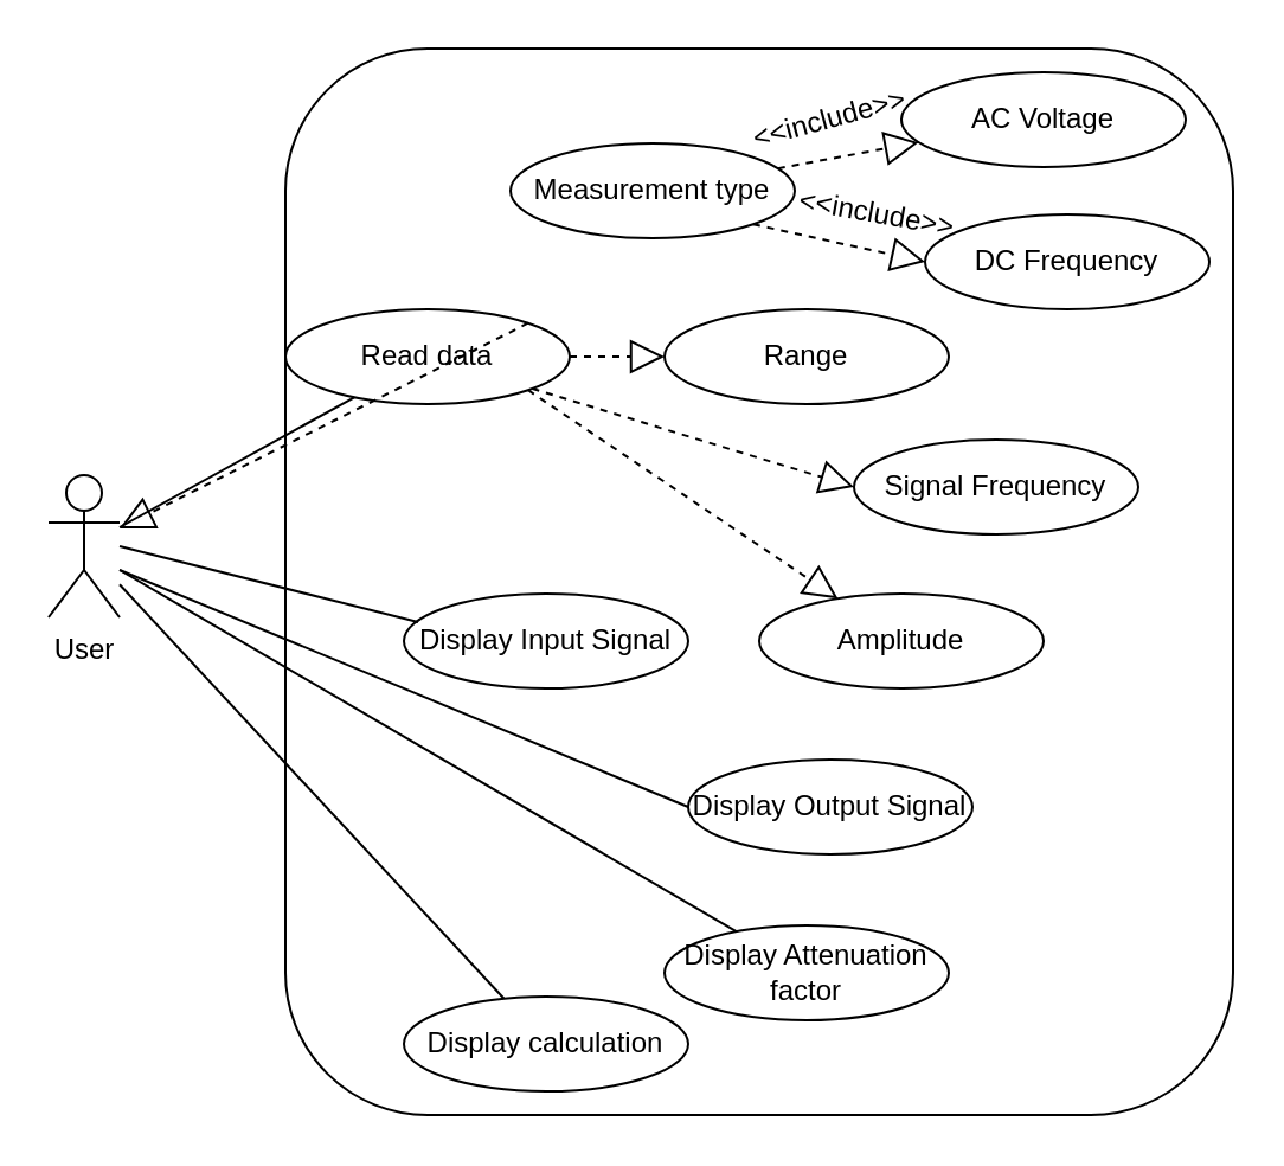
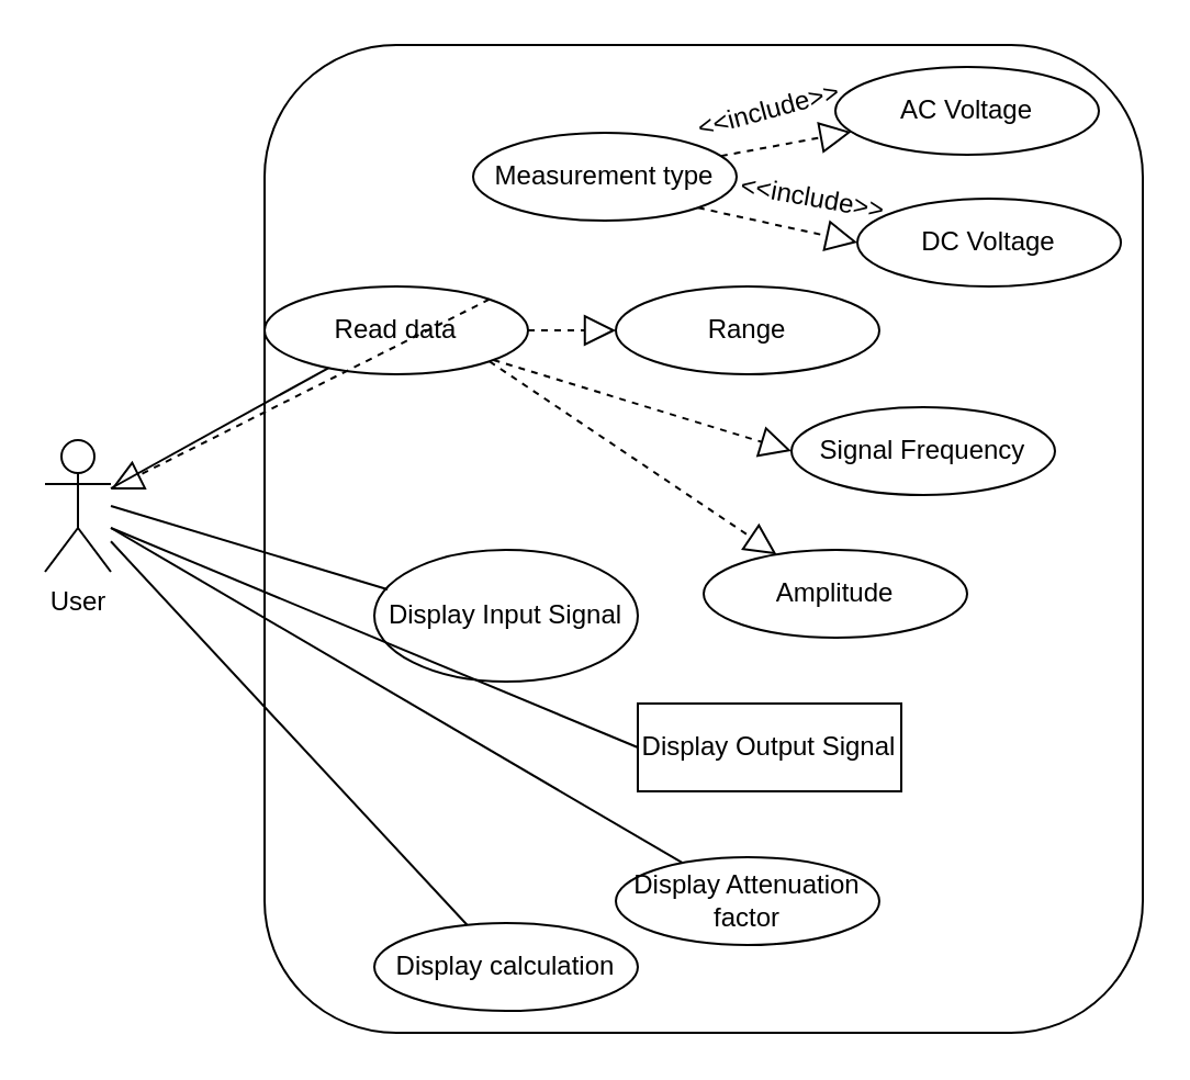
  <mxCell id="0" />
  <mxCell id="1" parent="0" />
  <mxCell id="2" value="" style="rounded=1;whiteSpace=wrap;html=1;" parent="1" vertex="1"><mxGeometry x="120" y="20" width="400" height="450" as="geometry" /></mxCell>
  <mxCell id="3" value="Read data" style="ellipse;whiteSpace=wrap;html=1;" parent="1" vertex="1"><mxGeometry x="120" y="130" width="120" height="40" as="geometry" /></mxCell>
  <mxCell id="4" value="Measurement type" style="ellipse;whiteSpace=wrap;html=1;" parent="1" vertex="1"><mxGeometry x="215" y="60" width="120" height="40" as="geometry" /></mxCell>
  <mxCell id="5" value="AC Voltage" style="ellipse;whiteSpace=wrap;html=1;" parent="1" vertex="1"><mxGeometry x="380" y="30" width="120" height="40" as="geometry" /></mxCell>
  <mxCell id="6" value="User" style="shape=umlActor;verticalLabelPosition=bottom;verticalAlign=top;html=1;outlineConnect=0;" parent="1" vertex="1"><mxGeometry x="20" y="200" width="30" height="60" as="geometry" /></mxCell>
- <mxCell id="7" value="DC Frequency" style="ellipse;whiteSpace=wrap;html=1;" parent="1" vertex="1"><mxGeometry x="390" y="90" width="120" height="40" as="geometry" /></mxCell>
+ <mxCell id="7" value="DC Voltage" style="ellipse;whiteSpace=wrap;html=1;" parent="1" vertex="1"><mxGeometry x="390" y="90" width="120" height="40" as="geometry" /></mxCell>
  <mxCell id="8" value="Range" style="ellipse;whiteSpace=wrap;html=1;" parent="1" vertex="1"><mxGeometry x="280" y="130" width="120" height="40" as="geometry" /></mxCell>
  <mxCell id="9" value="Signal Frequency" style="ellipse;whiteSpace=wrap;html=1;" parent="1" vertex="1"><mxGeometry x="360" y="185" width="120" height="40" as="geometry" /></mxCell>
  <mxCell id="10" value="Amplitude" style="ellipse;whiteSpace=wrap;html=1;" parent="1" vertex="1"><mxGeometry x="320" y="250" width="120" height="40" as="geometry" /></mxCell>
- <mxCell id="11" value="Display Input Signal" style="ellipse;whiteSpace=wrap;html=1;" parent="1" vertex="1"><mxGeometry x="170" y="250" width="120" height="40" as="geometry" /></mxCell>
- <mxCell id="12" value="Display Output Signal" style="ellipse;whiteSpace=wrap;html=1;" parent="1" vertex="1"><mxGeometry x="290" y="320" width="120" height="40" as="geometry" /></mxCell>
+ <mxCell id="11" value="Display Input Signal" style="ellipse;whiteSpace=wrap;html=1;" parent="1" vertex="1"><mxGeometry x="170" y="250" width="120" height="60" as="geometry" /></mxCell>
+ <mxCell id="12" value="Display Output Signal" style="whiteSpace=wrap;html=1;rounded=0;" parent="1" vertex="1"><mxGeometry x="290" y="320" width="120" height="40" as="geometry" /></mxCell>
  <mxCell id="13" value="Display Attenuation factor" style="ellipse;whiteSpace=wrap;html=1;" parent="1" vertex="1"><mxGeometry x="280" y="390" width="120" height="40" as="geometry" /></mxCell>
  <mxCell id="14" value="Display calculation" style="ellipse;whiteSpace=wrap;html=1;" parent="1" vertex="1"><mxGeometry x="170" y="420" width="120" height="40" as="geometry" /></mxCell>
  <mxCell id="15" value="" style="endArrow=none;html=1;entryX=0.05;entryY=0.3;entryDx=0;entryDy=0;entryPerimeter=0;" parent="1" target="11" edge="1"><mxGeometry width="50" height="50" relative="1" as="geometry"><mxPoint x="50" y="230" as="sourcePoint" /><mxPoint x="360" y="200" as="targetPoint" /></mxGeometry></mxCell>
  <mxCell id="16" value="" style="endArrow=none;html=1;" parent="1" target="3" edge="1"><mxGeometry width="50" height="50" relative="1" as="geometry"><mxPoint x="50" y="222" as="sourcePoint" /><mxPoint x="360" y="200" as="targetPoint" /></mxGeometry></mxCell>
  <mxCell id="17" value="" style="endArrow=none;html=1;entryX=0;entryY=0.5;entryDx=0;entryDy=0;" parent="1" target="12" edge="1"><mxGeometry width="50" height="50" relative="1" as="geometry"><mxPoint x="50" y="240" as="sourcePoint" /><mxPoint x="360" y="200" as="targetPoint" /></mxGeometry></mxCell>
  <mxCell id="18" value="" style="endArrow=none;html=1;" parent="1" source="6" target="14" edge="1"><mxGeometry width="50" height="50" relative="1" as="geometry"><mxPoint x="310" y="250" as="sourcePoint" /><mxPoint x="360" y="200" as="targetPoint" /></mxGeometry></mxCell>
  <mxCell id="19" value="" style="endArrow=none;html=1;" parent="1" target="13" edge="1"><mxGeometry width="50" height="50" relative="1" as="geometry"><mxPoint x="50" y="240" as="sourcePoint" /><mxPoint x="360" y="200" as="targetPoint" /></mxGeometry></mxCell>
  <mxCell id="20" value="" style="endArrow=block;dashed=1;endFill=0;endSize=12;html=1;exitX=1;exitY=0;exitDx=0;exitDy=0;" parent="1" source="3" target="6" edge="1"><mxGeometry width="160" relative="1" as="geometry"><mxPoint x="250" y="220" as="sourcePoint" /><mxPoint x="410" y="220" as="targetPoint" /></mxGeometry></mxCell>
  <mxCell id="21" value="" style="endArrow=block;dashed=1;endFill=0;endSize=12;html=1;exitX=1;exitY=1;exitDx=0;exitDy=0;" parent="1" source="3" target="10" edge="1"><mxGeometry width="160" relative="1" as="geometry"><mxPoint x="220" y="130" as="sourcePoint" /><mxPoint x="410" y="220" as="targetPoint" /></mxGeometry></mxCell>
  <mxCell id="22" value="" style="endArrow=block;dashed=1;endFill=0;endSize=12;html=1;entryX=0;entryY=0.5;entryDx=0;entryDy=0;" parent="1" source="3" target="9" edge="1"><mxGeometry width="160" relative="1" as="geometry"><mxPoint x="250" y="220" as="sourcePoint" /><mxPoint x="410" y="220" as="targetPoint" /></mxGeometry></mxCell>
  <mxCell id="23" value="" style="endArrow=block;dashed=1;endFill=0;endSize=12;html=1;" parent="1" source="3" target="8" edge="1"><mxGeometry width="160" relative="1" as="geometry"><mxPoint x="250" y="220" as="sourcePoint" /><mxPoint x="410" y="220" as="targetPoint" /></mxGeometry></mxCell>
  <mxCell id="24" value="" style="endArrow=block;dashed=1;endFill=0;endSize=12;html=1;exitX=1;exitY=1;exitDx=0;exitDy=0;entryX=0;entryY=0.5;entryDx=0;entryDy=0;" parent="1" source="4" target="7" edge="1"><mxGeometry width="160" relative="1" as="geometry"><mxPoint x="250" y="220" as="sourcePoint" /><mxPoint x="419" y="140" as="targetPoint" /></mxGeometry></mxCell>
  <mxCell id="25" value="" style="endArrow=block;dashed=1;endFill=0;endSize=12;html=1;" parent="1" source="4" target="5" edge="1"><mxGeometry width="160" relative="1" as="geometry"><mxPoint x="250" y="220" as="sourcePoint" /><mxPoint x="410" y="220" as="targetPoint" /></mxGeometry></mxCell>
  <mxCell id="26" style="edgeStyle=orthogonalEdgeStyle;rounded=0;orthogonalLoop=1;jettySize=auto;html=1;exitX=0.5;exitY=1;exitDx=0;exitDy=0;" parent="1" source="9" target="9" edge="1"><mxGeometry relative="1" as="geometry" /></mxCell>
  <mxCell id="27" value="&amp;lt;&amp;lt;include&amp;gt;&amp;gt;" style="text;html=1;strokeColor=none;fillColor=none;align=center;verticalAlign=middle;whiteSpace=wrap;rounded=0;rotation=-15;" parent="1" vertex="1"><mxGeometry x="330" y="40" width="40" height="20" as="geometry" /></mxCell>
  <mxCell id="28" value="&amp;lt;&amp;lt;include&amp;gt;&amp;gt;" style="text;html=1;strokeColor=none;fillColor=none;align=center;verticalAlign=middle;whiteSpace=wrap;rounded=0;rotation=10;" parent="1" vertex="1"><mxGeometry x="350" y="80" width="40" height="20" as="geometry" /></mxCell>
